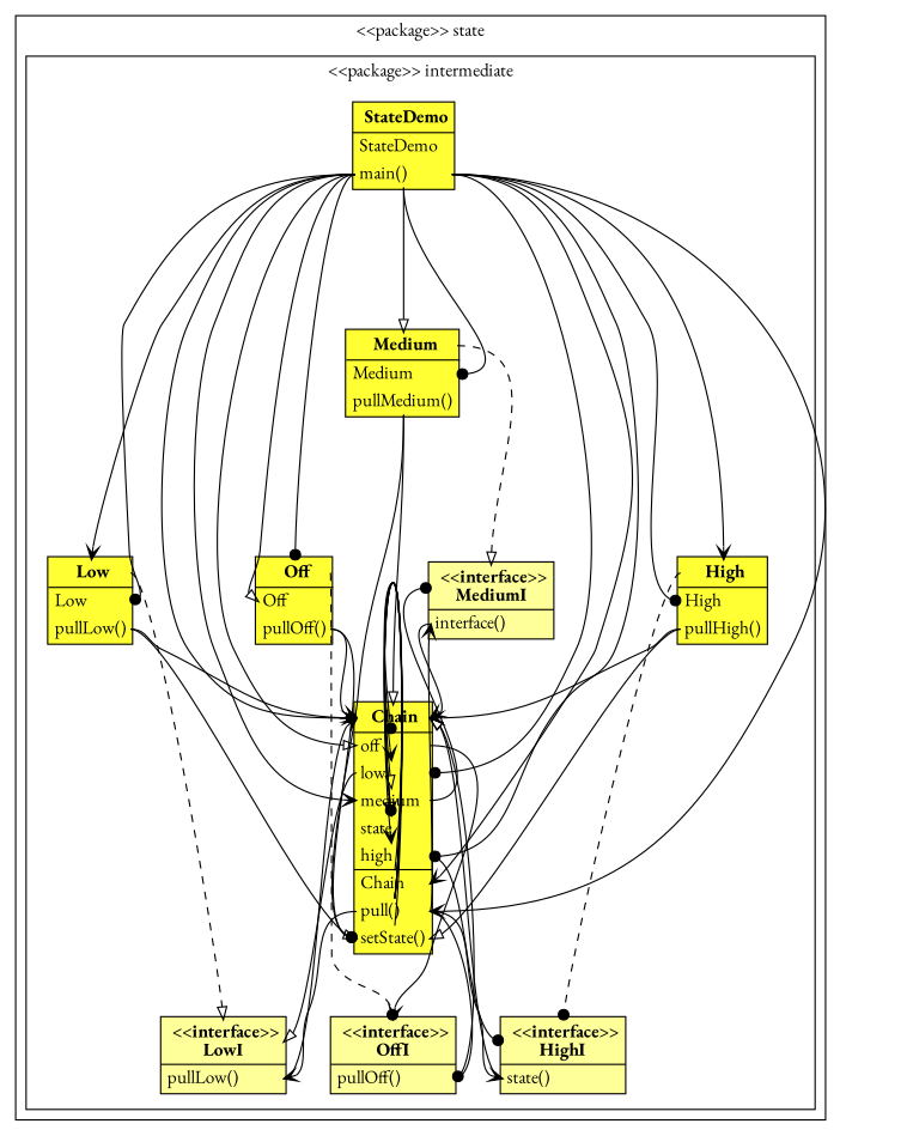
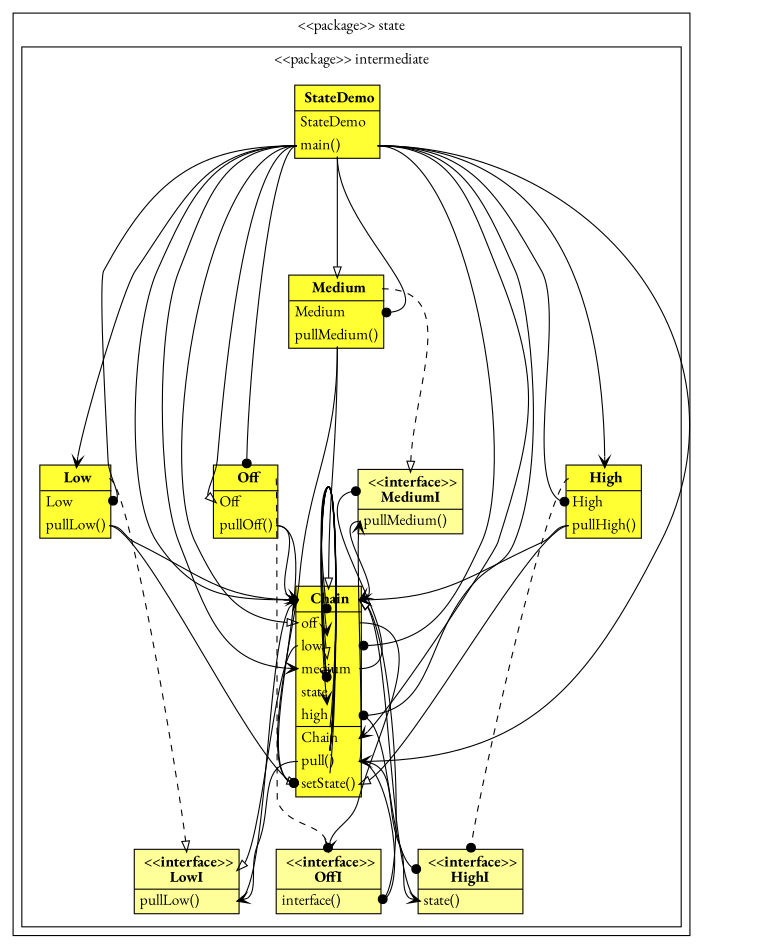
  digraph {
    compound=true
    fontname="EB Garamond"
    rankdir=TB
    ranksep=equally
    node [fontname="EB Garamond" shape=none]
    edge [arrowhead=vee color=black fontname="EB Garamond" headport=28 penwidth=1 style=solid tailport=7]
-   n1 [label=<<TABLE BGCOLOR="#FFFF99"> <TR> <TD PORT="10" BORDER="0"> <FONT COLOR="black"><B>&lt;&lt;interface&gt;&gt;<BR/>MediumI</B></FONT></TD></TR> <HR/><TR><TD PORT="12" ALIGN="LEFT" BORDER="0"><FONT COLOR="black">interface()</FONT></TD></TR> </TABLE>>]
+   n1 [label=<<TABLE BGCOLOR="#FFFF99"> <TR> <TD PORT="10" BORDER="0"> <FONT COLOR="black"><B>&lt;&lt;interface&gt;&gt;<BR/>MediumI</B></FONT></TD></TR> <HR/><TR><TD PORT="12" ALIGN="LEFT" BORDER="0"><FONT COLOR="black">pullMedium()</FONT></TD></TR> </TABLE>>]
    n2 [label=<<TABLE BGCOLOR="#FFFF33"> <TR> <TD PORT="25" BORDER="0"> <FONT COLOR="black"><B>Off</B></FONT></TD></TR> <HR/><TR><TD PORT="27" ALIGN="LEFT" BORDER="0"><FONT COLOR="black">Off</FONT></TD></TR> <TR><TD PORT="26" ALIGN="LEFT" BORDER="0"><FONT COLOR="black">pullOff()</FONT></TD></TR> </TABLE>>]
    n3 [label=<<TABLE BGCOLOR="#FFFF33"> <TR> <TD PORT="6" BORDER="0"> <FONT COLOR="black"><B>Low</B></FONT></TD></TR> <HR/><TR><TD PORT="9" ALIGN="LEFT" BORDER="0"><FONT COLOR="black">Low</FONT></TD></TR> <TR><TD PORT="8" ALIGN="LEFT" BORDER="0"><FONT COLOR="black">pullLow()</FONT></TD></TR> </TABLE>>]
    n4 [label=<<TABLE BGCOLOR="#FFFF99"> <TR> <TD PORT="2" BORDER="0"> <FONT COLOR="black"><B>&lt;&lt;interface&gt;&gt;<BR/>LowI</B></FONT></TD></TR> <HR/><TR><TD PORT="4" ALIGN="LEFT" BORDER="0"><FONT COLOR="black">pullLow()</FONT></TD></TR> </TABLE>>]
    n5 [label=<<TABLE BGCOLOR="#FFFF33"> <TR> <TD PORT="13" BORDER="0"> <FONT COLOR="black"><B>Medium</B></FONT></TD></TR> <HR/><TR><TD PORT="15" ALIGN="LEFT" BORDER="0"><FONT COLOR="black">Medium</FONT></TD></TR> <TR><TD PORT="14" ALIGN="LEFT" BORDER="0"><FONT COLOR="black">pullMedium()</FONT></TD></TR> </TABLE>>]
    n6 [label=<<TABLE BGCOLOR="#FFFF33"> <TR> <TD PORT="19" BORDER="0"> <FONT COLOR="black"><B>High</B></FONT></TD></TR> <HR/><TR><TD PORT="21" ALIGN="LEFT" BORDER="0"><FONT COLOR="black">High</FONT></TD></TR> <TR><TD PORT="20" ALIGN="LEFT" BORDER="0"><FONT COLOR="black">pullHigh()</FONT></TD></TR> </TABLE>>]
    n7 [label=<<TABLE BGCOLOR="#FFFF33"> <TR> <TD PORT="28" BORDER="0"> <FONT COLOR="black"><B>Chain</B></FONT></TD></TR> <HR/><TR><TD PORT="23" ALIGN="LEFT" BORDER="0"><FONT COLOR="black">off</FONT></TD></TR> <TR><TD PORT="3" ALIGN="LEFT" BORDER="0"><FONT COLOR="black">low</FONT></TD></TR> <TR><TD PORT="11" ALIGN="LEFT" BORDER="0"><FONT COLOR="black">medium</FONT></TD></TR> <TR><TD PORT="29" ALIGN="LEFT" BORDER="0"><FONT COLOR="black">state</FONT></TD></TR> <TR><TD PORT="17" ALIGN="LEFT" BORDER="0"><FONT COLOR="black">high</FONT></TD></TR> <HR/><TR><TD PORT="30" ALIGN="LEFT" BORDER="0"><FONT COLOR="black">Chain</FONT></TD></TR> <TR><TD PORT="5" ALIGN="LEFT" BORDER="0"><FONT COLOR="black">pull()</FONT></TD></TR> <TR><TD PORT="31" ALIGN="LEFT" BORDER="0"><FONT COLOR="black">setState()</FONT></TD></TR> </TABLE>>]
    n8 [label=<<TABLE BGCOLOR="#FFFF33"> <TR> <TD PORT="32" BORDER="0"> <FONT COLOR="black"><B>StateDemo</B></FONT></TD></TR> <HR/><TR><TD PORT="33" ALIGN="LEFT" BORDER="0"><FONT COLOR="black">StateDemo</FONT></TD></TR> <TR><TD PORT="7" ALIGN="LEFT" BORDER="0"><FONT COLOR="black">main()</FONT></TD></TR> </TABLE>>]
-   n9 [label=<<TABLE BGCOLOR="#FFFF99"> <TR> <TD PORT="22" BORDER="0"> <FONT COLOR="black"><B>&lt;&lt;interface&gt;&gt;<BR/>OffI</B></FONT></TD></TR> <HR/><TR><TD PORT="24" ALIGN="LEFT" BORDER="0"><FONT COLOR="black">pullOff()</FONT></TD></TR> </TABLE>>]
+   n9 [label=<<TABLE BGCOLOR="#FFFF99"> <TR> <TD PORT="22" BORDER="0"> <FONT COLOR="black"><B>&lt;&lt;interface&gt;&gt;<BR/>OffI</B></FONT></TD></TR> <HR/><TR><TD PORT="24" ALIGN="LEFT" BORDER="0"><FONT COLOR="black">interface()</FONT></TD></TR> </TABLE>>]
    n10 [label=<<TABLE BGCOLOR="#FFFF99"> <TR> <TD PORT="16" BORDER="0"> <FONT COLOR="black"><B>&lt;&lt;interface&gt;&gt;<BR/>HighI</B></FONT></TD></TR> <HR/><TR><TD PORT="18" ALIGN="LEFT" BORDER="0"><FONT COLOR="black">state()</FONT></TD></TR> </TABLE>>]
    subgraph cluster_1 {
      label=<<FONT COLOR="black">&lt;&lt;package&gt;&gt; state</FONT>>
      subgraph cluster_2 {
        label=<<FONT COLOR="black">&lt;&lt;package&gt;&gt; intermediate</FONT>>
        n1
        n2
        n3
        n4
        n5
        n6
        n7
        n8
        n9
        n10
      }
    }
    n1 -> n7 [tailport=12]
    n2 -> n7 [arrowhead=dot headport=31 tailport=26]
    n2 -> n7 [tailport=26]
    n2 -> n9 [arrowhead=dot headport=22 style=dashed tailport=25]
    n3 -> n4 [arrowhead=onormal headport=2 style=dashed tailport=6]
    n3 -> n7 [arrowhead=dot headport=31 tailport=8]
    n3 -> n7 [arrowhead=dot tailport=8]
    n4 -> n7 [tailport=4]
    n5 -> n1 [arrowhead=onormal headport=10 style=dashed tailport=13]
    n5 -> n7 [arrowhead=onormal headport=31 tailport=14]
    n5 -> n7 [arrowhead=onormal tailport=14]
    n6 -> n7 [arrowhead=onormal headport=31 tailport=20]
    n6 -> n7 [tailport=20]
    n6 -> n10 [arrowhead=dot headport=16 style=dashed tailport=19]
    n7 -> n1 [arrowhead=dot headport=10 tailport=11]
    n7 -> n1 [headport=12 tailport=5]
    n7 -> n4 [arrowhead=onormal headport=2 tailport=3]
    n7 -> n4 [headport=4 tailport=5]
    n7 -> n7 [arrowhead=dot headport=29 tailport=30]
    n7 -> n7 [headport=29 tailport=31]
    n7 -> n7 [headport=17 tailport=5]
    n7 -> n7 [arrowhead=onormal headport=29 tailport=5]
    n7 -> n7 [arrowhead=onormal headport=11 tailport=5]
    n7 -> n7 [headport=3 tailport=5]
    n7 -> n7 [arrowhead=dot headport=23 tailport=5]
    n7 -> n9 [headport=22 tailport=23]
    n7 -> n9 [arrowhead=dot headport=24 tailport=5]
    n7 -> n10 [arrowhead=dot headport=16 tailport=17]
    n7 -> n10 [headport=18 tailport=5]
    n8 -> n2 [arrowhead=dot headport=25]
    n8 -> n2 [arrowhead=onormal headport=27]
    n8 -> n3 [arrowhead=dot headport=9]
    n8 -> n3 [headport=6]
    n8 -> n5 [arrowhead=dot headport=15]
    n8 -> n5 [arrowhead=onormal headport=13]
    n8 -> n6 [arrowhead=dot headport=21]
    n8 -> n6 [headport=19]
    n8 -> n7
    n8 -> n7 [headport=11]
    n8 -> n7 [arrowhead=onormal headport=23]
    n8 -> n7 [headport=5]
    n8 -> n7 [headport=30]
    n8 -> n7 [arrowhead=dot headport=17]
    n8 -> n7 [arrowhead=dot headport=3]
    n9 -> n7 [arrowhead=onormal tailport=24]
    n10 -> n7 [arrowhead=onormal tailport=18]
  }
